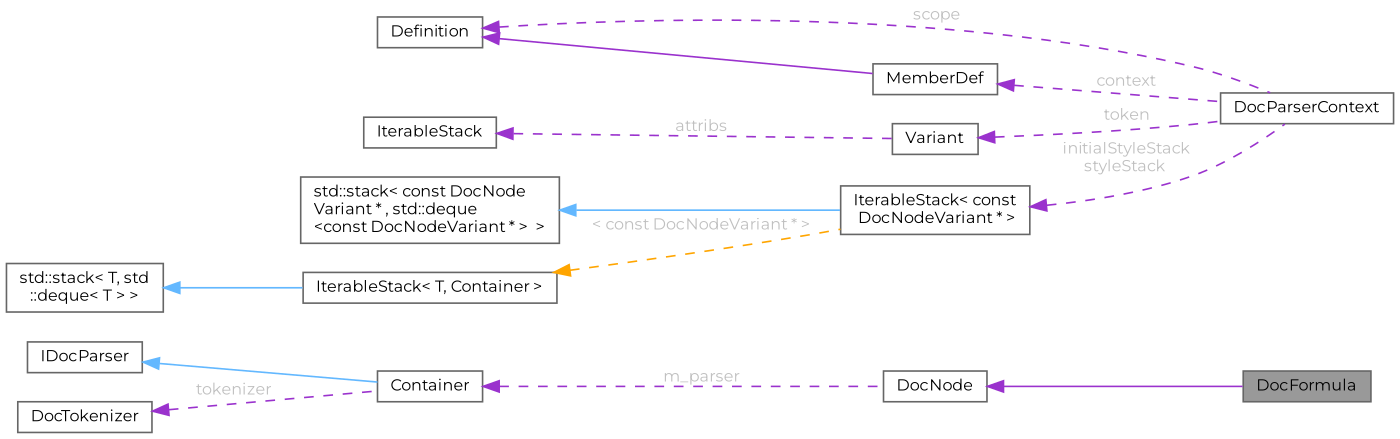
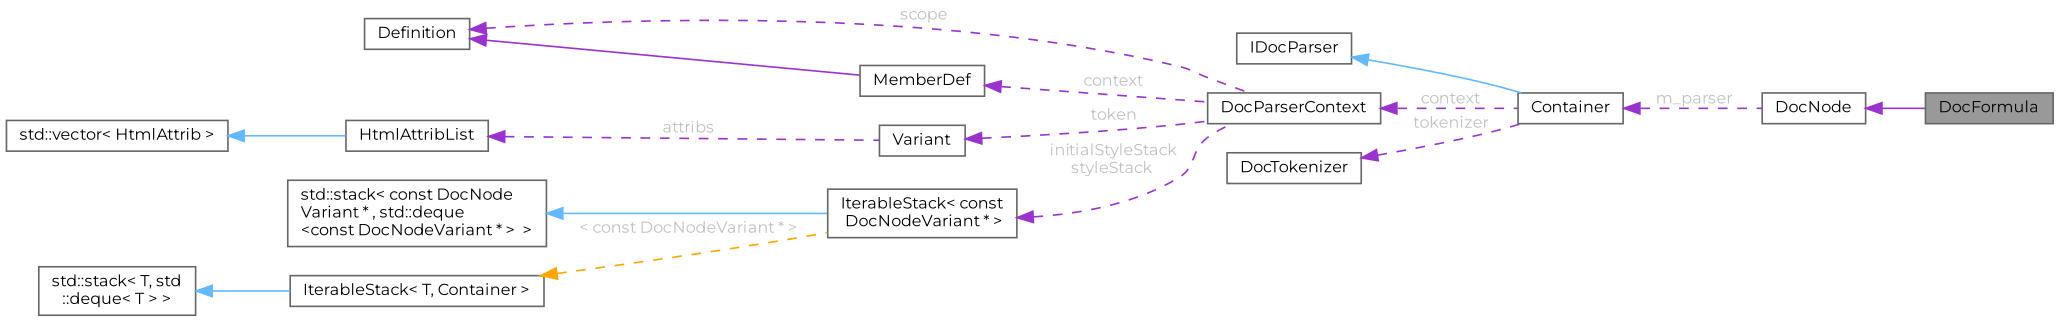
  digraph {
    fontname=Montserrat
    rankdir=LR
    node [color=gray40 fillcolor=white fontname=Montserrat fontsize=10 shape=box style=filled]
    edge [color=darkorchid3 dir=back fontname=Montserrat fontsize=10 labelfontname=Helvetica labelfontsize=10 style=dashed fontcolor=grey]
    n1 [fillcolor=grey60 fontcolor=black height=0.2 label=DocFormula width=0.4]
    n2 [height=0.2 label=DocNode width=0.4]
    n3 [height=0.2 label=Container width=0.4]
    n4 [height=0.2 label=IDocParser width=0.4]
    n5 [height=0.2 label=DocParserContext width=0.4]
    n6 [height=0.2 label=Definition width=0.4]
    n7 [height=0.2 label=MemberDef width=0.4]
    n8 [height=0.2 label=Variant width=0.4]
    n9 [height=0.2 label="IterableStack\< const\l DocNodeVariant * \>" width=0.4]
    n10 [height=0.2 label="std::stack\< const DocNode\lVariant * , std::deque\l\<const DocNodeVariant * \>  \>" width=0.4]
    n11 [height=0.2 label="IterableStack\< T, Container \>" width=0.4]
    n12 [height=0.2 label="std::stack\< T, std\l::deque\< T \> \>" width=0.4]
-   n13 [height=0.2 label=IterableStack width=0.4]
+   n13 [height=0.2 label=HtmlAttribList width=0.4]
+   n14 [height=0.2 label="std::vector\< HtmlAttrib \>" width=0.4]
    n15 [height=0.2 label=DocTokenizer width=0.4]
    n2 -> n1 [style=solid fontcolor=""]
    n3 -> n2 [label=" m_parser"]
    n4 -> n3 [color=steelblue1 style=solid fontcolor=""]
+   n5 -> n3 [label=" context"]
    n6 -> n5 [label=" scope"]
    n6 -> n7 [style=solid fontcolor=""]
    n7 -> n5 [label=" context"]
    n8 -> n5 [label=" token"]
    n9 -> n5 [label=" initialStyleStack\nstyleStack"]
    n10 -> n9 [color=steelblue1 style=solid fontcolor=""]
    n11 -> n9 [color=orange label=" \< const DocNodeVariant * \>"]
    n12 -> n11 [color=steelblue1 style=solid fontcolor=""]
    n13 -> n8 [label=" attribs"]
+   n14 -> n13 [color=steelblue1 style=solid fontcolor=""]
    n15 -> n3 [label=" tokenizer"]
  }
